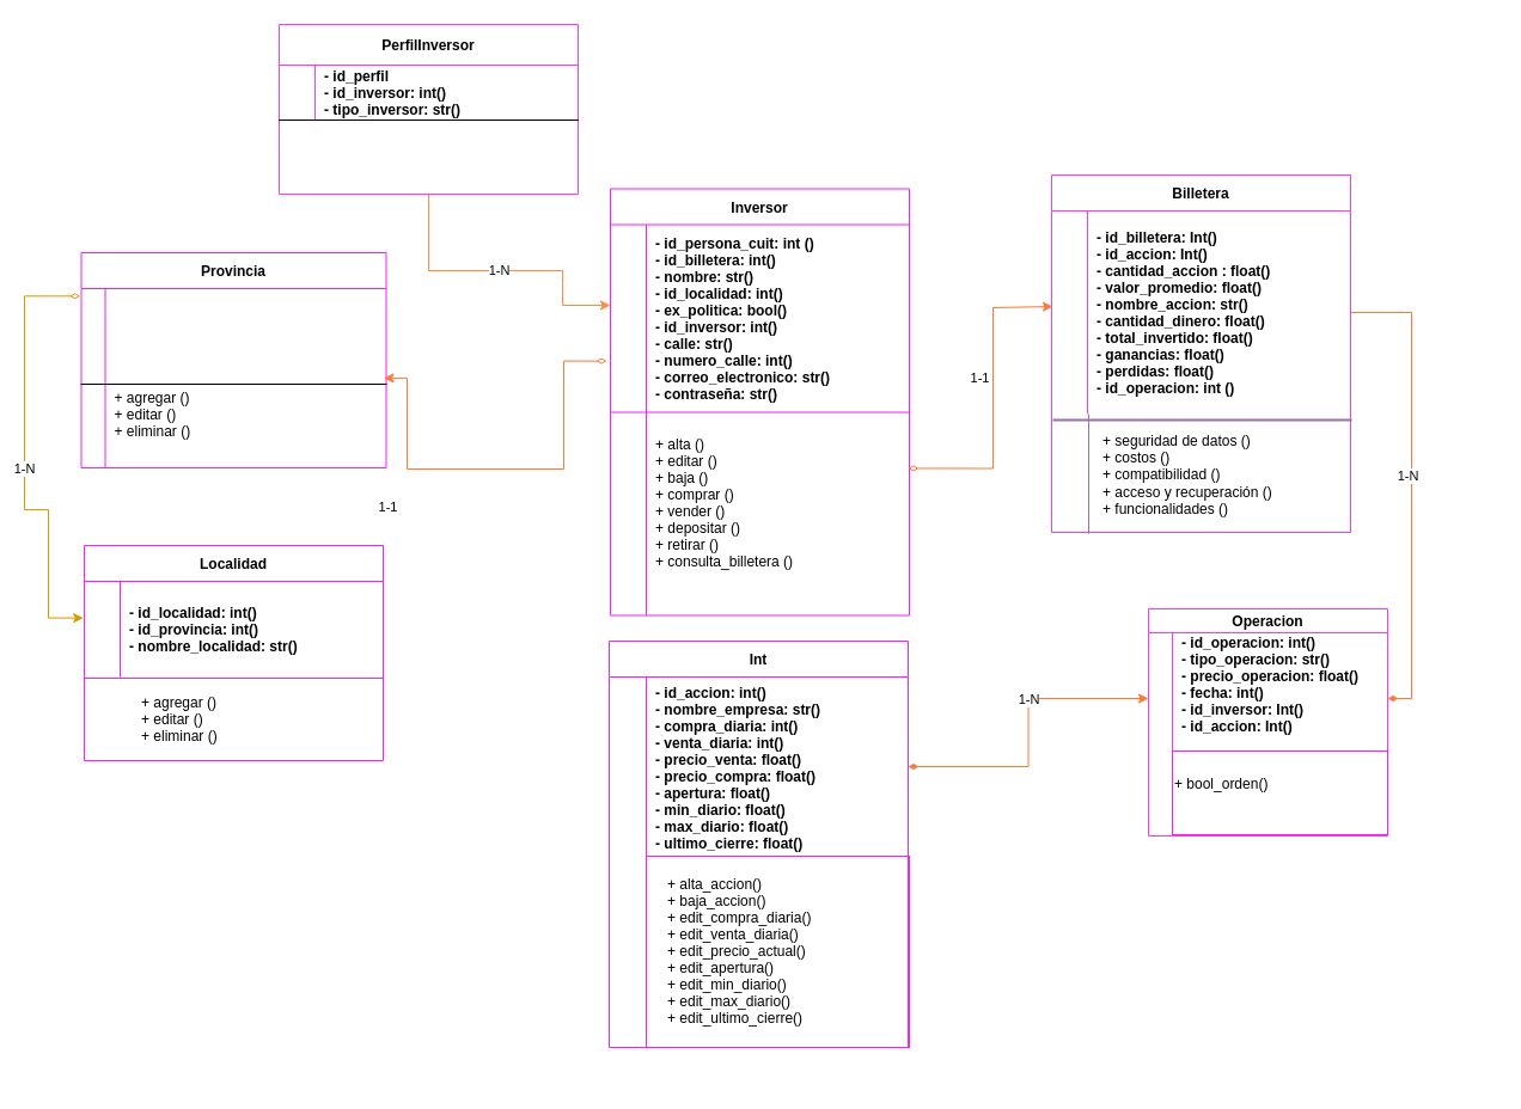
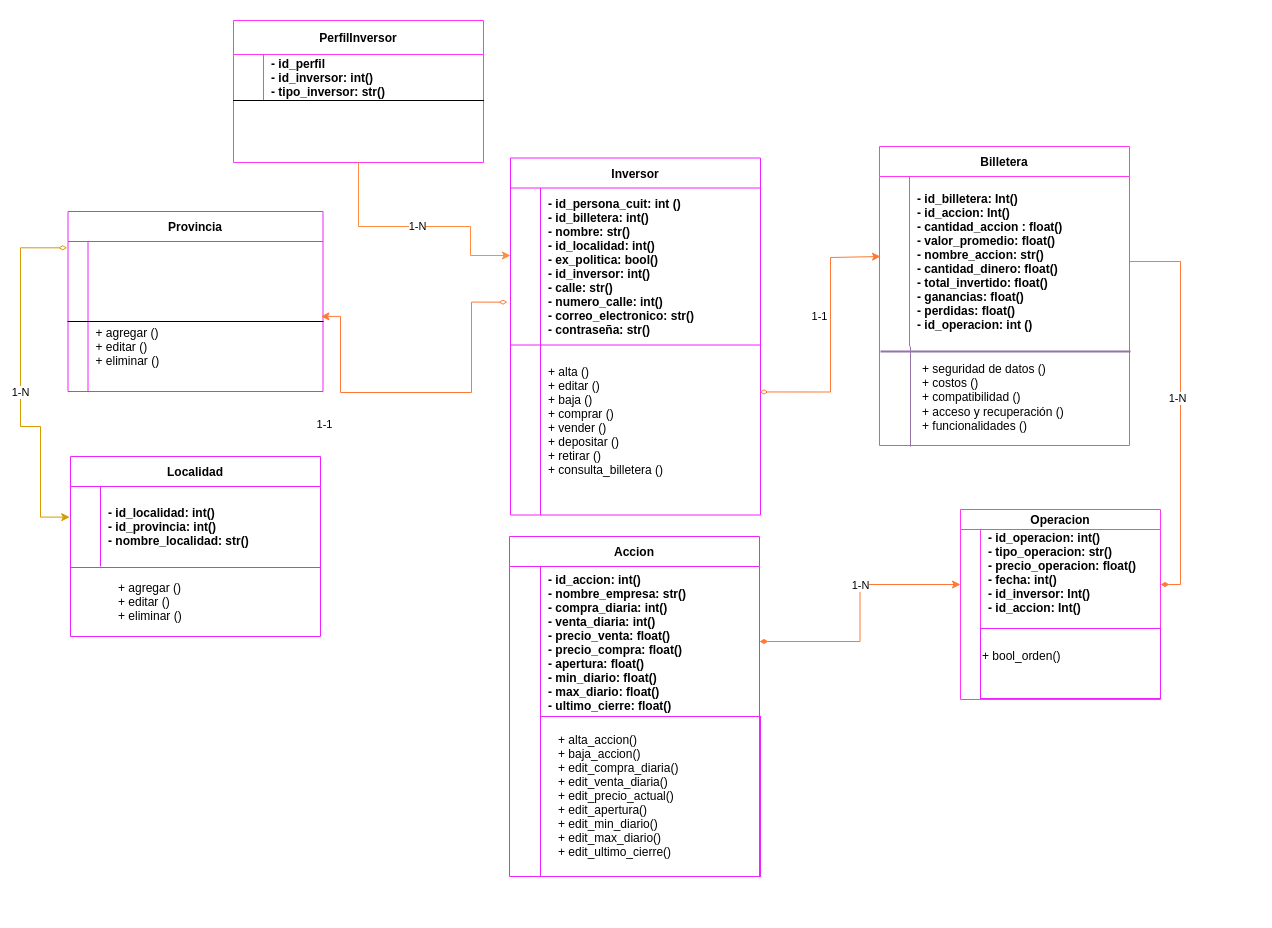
  <mxCell id="0" />
  <mxCell id="1" parent="0" />
  <mxCell id="2" value="Inversor" style="shape=table;startSize=30;container=1;collapsible=1;childLayout=tableLayout;fixedRows=1;rowLines=0;fontStyle=1;align=center;resizeLast=1;strokeColor=#F021FF;" vertex="1" parent="1"><mxGeometry x="510" y="157.5" width="250" height="357" as="geometry"><mxRectangle y="-380" width="80" height="30" as="alternateBounds" /></mxGeometry></mxCell>
  <mxCell id="3" value="" style="shape=partialRectangle;collapsible=0;dropTarget=0;pointerEvents=0;fillColor=none;points=[[0,0.5],[1,0.5]];portConstraint=eastwest;top=0;left=0;right=0;bottom=1;strokeColor=#F021FF;" vertex="1" parent="2"><mxGeometry y="30" width="250" height="157" as="geometry" /></mxCell>
  <mxCell id="4" value="" style="shape=partialRectangle;overflow=hidden;connectable=0;fillColor=none;top=0;left=0;bottom=0;right=0;fontStyle=1;" vertex="1" parent="3"><mxGeometry width="30" height="157" as="geometry"><mxRectangle width="30" height="157" as="alternateBounds" /></mxGeometry></mxCell>
  <mxCell id="5" value="- id_persona_cuit: int ()&#10;- id_billetera: int()&#10;- nombre: str()&#10;- id_localidad: int() &#10;- ex_politica: bool()&#10;- id_inversor: int()&#10;- calle: str()&#10;- numero_calle: int()&#10;- correo_electronico: str()&#10;- contraseña: str()" style="shape=partialRectangle;overflow=hidden;connectable=0;fillColor=none;top=0;left=0;bottom=0;right=0;align=left;spacingLeft=6;fontStyle=1;" vertex="1" parent="3"><mxGeometry x="30" width="220" height="157" as="geometry"><mxRectangle width="220" height="157" as="alternateBounds" /></mxGeometry></mxCell>
  <mxCell id="6" value="" style="shape=partialRectangle;collapsible=0;dropTarget=0;pointerEvents=0;fillColor=none;points=[[0,0.5],[1,0.5]];portConstraint=eastwest;top=0;left=0;right=0;bottom=0;" vertex="1" parent="2"><mxGeometry y="187" width="250" height="150" as="geometry" /></mxCell>
  <mxCell id="7" value="" style="shape=partialRectangle;overflow=hidden;connectable=0;fillColor=none;top=0;left=0;bottom=0;right=0;" vertex="1" parent="6"><mxGeometry width="30" height="150" as="geometry"><mxRectangle width="30" height="150" as="alternateBounds" /></mxGeometry></mxCell>
  <mxCell id="8" value="+ alta ()&#10;+ editar ()&#10;+ baja ()&#10;+ comprar ()&#10;+ vender ()&#10;+ depositar ()&#10;+ retirar ()&#10;+ consulta_billetera ()" style="shape=partialRectangle;overflow=hidden;connectable=0;fillColor=none;top=0;left=0;bottom=0;right=0;align=left;spacingLeft=6;" vertex="1" parent="6"><mxGeometry x="30" width="220" height="150" as="geometry"><mxRectangle width="220" height="150" as="alternateBounds" /></mxGeometry></mxCell>
  <mxCell id="9" style="shape=partialRectangle;collapsible=0;dropTarget=0;pointerEvents=0;fillColor=none;points=[[0,0.5],[1,0.5]];portConstraint=eastwest;top=0;left=0;right=0;bottom=0;" vertex="1" parent="2"><mxGeometry y="337" width="250" height="20" as="geometry" /></mxCell>
  <mxCell id="10" style="shape=partialRectangle;overflow=hidden;connectable=0;fillColor=none;top=0;left=0;bottom=0;right=0;" vertex="1" parent="9"><mxGeometry width="30" height="20" as="geometry"><mxRectangle width="30" height="20" as="alternateBounds" /></mxGeometry></mxCell>
  <mxCell id="11" value="&#10;" style="shape=partialRectangle;overflow=hidden;connectable=0;fillColor=none;top=0;left=0;bottom=0;right=0;align=left;spacingLeft=6;" vertex="1" parent="9"><mxGeometry x="30" width="220" height="20" as="geometry"><mxRectangle width="220" height="20" as="alternateBounds" /></mxGeometry></mxCell>
  <mxCell id="12" value="Provincia" style="shape=table;startSize=30;container=1;collapsible=1;childLayout=tableLayout;fixedRows=1;rowLines=0;fontStyle=1;align=center;resizeLast=1;strokeColor=#F021FF;" vertex="1" parent="1"><mxGeometry x="67.5" y="211" width="255" height="180" as="geometry"><mxRectangle x="-290" y="-230" width="90" height="40" as="alternateBounds" /></mxGeometry></mxCell>
  <mxCell id="13" value="" style="shape=partialRectangle;collapsible=0;dropTarget=0;pointerEvents=0;fillColor=none;points=[[0,0.5],[1,0.5]];portConstraint=eastwest;top=0;left=0;right=0;bottom=1;" vertex="1" parent="12"><mxGeometry y="30" width="255" height="80" as="geometry" /></mxCell>
  <mxCell id="14" value="" style="shape=partialRectangle;overflow=hidden;connectable=0;fillColor=none;top=0;left=0;bottom=0;right=0;fontStyle=1;" vertex="1" parent="13"><mxGeometry width="20" height="80" as="geometry"><mxRectangle width="20" height="80" as="alternateBounds" /></mxGeometry></mxCell>
  <mxCell id="15" style="shape=partialRectangle;collapsible=0;dropTarget=0;pointerEvents=0;fillColor=none;points=[[0,0.5],[1,0.5]];portConstraint=eastwest;top=0;left=0;right=0;bottom=0;" vertex="1" parent="12"><mxGeometry y="110" width="255" height="50" as="geometry" /></mxCell>
  <mxCell id="16" value="" style="shape=partialRectangle;overflow=hidden;connectable=0;fillColor=none;top=0;left=0;bottom=0;right=0;" vertex="1" parent="15"><mxGeometry width="20" height="50" as="geometry"><mxRectangle width="20" height="50" as="alternateBounds" /></mxGeometry></mxCell>
  <mxCell id="17" value="+ agregar ()&#10;+ editar ()&#10;+ eliminar ()" style="shape=partialRectangle;overflow=hidden;connectable=0;fillColor=none;top=0;left=0;bottom=0;right=0;align=left;spacingLeft=6;" vertex="1" parent="15"><mxGeometry x="20" width="235" height="50" as="geometry"><mxRectangle width="235" height="50" as="alternateBounds" /></mxGeometry></mxCell>
  <mxCell id="18" style="shape=partialRectangle;collapsible=0;dropTarget=0;pointerEvents=0;fillColor=none;points=[[0,0.5],[1,0.5]];portConstraint=eastwest;top=0;left=0;right=0;bottom=0;" vertex="1" parent="12"><mxGeometry y="160" width="255" height="20" as="geometry" /></mxCell>
  <mxCell id="19" value="" style="shape=partialRectangle;overflow=hidden;connectable=0;fillColor=none;top=0;left=0;bottom=0;right=0;" vertex="1" parent="18"><mxGeometry width="20" height="20" as="geometry"><mxRectangle width="20" height="20" as="alternateBounds" /></mxGeometry></mxCell>
  <mxCell id="20" value="" style="shape=partialRectangle;overflow=hidden;connectable=0;fillColor=none;top=0;left=0;bottom=0;right=0;align=left;spacingLeft=6;" vertex="1" parent="18"><mxGeometry x="20" width="235" height="20" as="geometry"><mxRectangle width="235" height="20" as="alternateBounds" /></mxGeometry></mxCell>
  <mxCell id="21" value="Billetera" style="shape=table;startSize=30;container=1;collapsible=1;childLayout=tableLayout;fixedRows=1;rowLines=0;fontStyle=1;align=center;resizeLast=1;strokeColor=#FF36F2;fontColor=default;" vertex="1" parent="1"><mxGeometry x="879" y="146" width="250" height="299.0" as="geometry"><mxRectangle x="320" y="-210" width="80" height="30" as="alternateBounds" /></mxGeometry></mxCell>
  <mxCell id="22" value="" style="shape=partialRectangle;collapsible=0;dropTarget=0;pointerEvents=0;fillColor=none;points=[[0,0.5],[1,0.5]];portConstraint=eastwest;top=0;left=0;right=0;bottom=0;" vertex="1" parent="21"><mxGeometry y="30" width="250" height="170" as="geometry" /></mxCell>
  <mxCell id="23" value="" style="shape=partialRectangle;overflow=hidden;connectable=0;fillColor=none;top=0;left=0;bottom=0;right=0;" vertex="1" parent="22"><mxGeometry width="30" height="170" as="geometry"><mxRectangle width="30" height="170" as="alternateBounds" /></mxGeometry></mxCell>
  <mxCell id="24" value="- id_billetera: Int()  &#10;- id_accion: Int() &#10;- cantidad_accion : float() &#10;- valor_promedio: float()&#10;- nombre_accion: str() &#10;- cantidad_dinero: float() &#10;- total_invertido: float() &#10;- ganancias: float() &#10;- perdidas: float() &#10;- id_operacion: int ()" style="shape=partialRectangle;overflow=hidden;connectable=0;fillColor=none;top=0;left=0;bottom=0;right=0;align=left;spacingLeft=6;fontStyle=1" vertex="1" parent="22"><mxGeometry x="30" width="220" height="170" as="geometry"><mxRectangle width="220" height="170" as="alternateBounds" /></mxGeometry></mxCell>
  <mxCell id="25" value="" style="group;fillColor=none;" connectable="0" vertex="1" parent="1"><mxGeometry x="510" width="259" height="370" as="geometry" y="536" /></mxCell>
- <mxCell id="26" value="Int" style="shape=table;startSize=30;container=1;collapsible=1;childLayout=tableLayout;fixedRows=1;rowLines=0;fontStyle=1;align=center;resizeLast=1;strokeColor=#F021FF;" vertex="1" parent="25"><mxGeometry x="-1" width="250" height="340" as="geometry"><mxRectangle x="-1" width="80" height="30" as="alternateBounds" /></mxGeometry></mxCell>
+ <mxCell id="26" value="Accion" style="shape=table;startSize=30;container=1;collapsible=1;childLayout=tableLayout;fixedRows=1;rowLines=0;fontStyle=1;align=center;resizeLast=1;strokeColor=#F021FF;" vertex="1" parent="25"><mxGeometry x="-1" width="250" height="340" as="geometry"><mxRectangle x="-1" width="80" height="30" as="alternateBounds" /></mxGeometry></mxCell>
  <mxCell id="27" value="" style="shape=partialRectangle;collapsible=0;dropTarget=0;pointerEvents=0;fillColor=none;points=[[0,0.5],[1,0.5]];portConstraint=eastwest;top=0;left=0;right=0;bottom=0;" vertex="1" parent="26"><mxGeometry y="30" width="250" height="150" as="geometry" /></mxCell>
  <mxCell id="28" value="" style="shape=partialRectangle;overflow=hidden;connectable=0;fillColor=none;top=0;left=0;bottom=0;right=0;" vertex="1" parent="27"><mxGeometry width="31" height="150" as="geometry"><mxRectangle width="31" height="150" as="alternateBounds" /></mxGeometry></mxCell>
  <mxCell id="29" value="- id_accion: int()   &#10;- nombre_empresa: str() &#10;- compra_diaria: int() &#10;- venta_diaria: int() &#10;- precio_venta: float()&#10;- precio_compra: float() &#10;- apertura: float() &#10;- min_diario: float() &#10;- max_diario: float() &#10;- ultimo_cierre: float()" style="shape=partialRectangle;overflow=hidden;connectable=0;fillColor=none;top=0;left=0;bottom=0;right=0;align=left;spacingLeft=6;verticalAlign=top;fontStyle=1" vertex="1" parent="27"><mxGeometry x="31" width="219" height="150" as="geometry"><mxRectangle width="219" height="150" as="alternateBounds" /></mxGeometry></mxCell>
  <mxCell id="30" value="" style="rounded=0;whiteSpace=wrap;html=1;fillColor=none;strokeColor=#F021FF;align=left;" vertex="1" parent="25"><mxGeometry x="30" y="180" width="220" height="160" as="geometry" /></mxCell>
  <mxCell id="31" value="+ alta_accion()&#10;+ baja_accion()&#10;+ edit_compra_diaria()&#10;+ edit_venta_diaria()&#10;+ edit_precio_actual()&#10;+ edit_apertura()&#10;+ edit_min_diario()&#10;+ edit_max_diario()&#10;+ edit_ultimo_cierre()&#10;" style="shape=partialRectangle;overflow=hidden;connectable=0;fillColor=none;top=0;left=0;bottom=0;right=0;align=left;spacingLeft=6;verticalAlign=top;" vertex="1" parent="25"><mxGeometry x="40" y="190" width="219" height="160" as="geometry"><mxRectangle width="219" height="150" as="alternateBounds" /></mxGeometry></mxCell>
  <mxCell id="32" style="edgeStyle=orthogonalEdgeStyle;rounded=0;orthogonalLoop=1;jettySize=auto;html=1;strokeColor=#FF7936;startArrow=diamondThin;startFill=0;exitX=0.996;exitY=0.313;exitDx=0;exitDy=0;exitPerimeter=0;targetPerimeterSpacing=1;sourcePerimeterSpacing=2;strokeWidth=1;" edge="1" parent="1" source="6"><mxGeometry relative="1" as="geometry"><mxPoint x="880" y="256" as="targetPoint" /><Array as="points"><mxPoint x="830" y="392" /><mxPoint x="830" y="257" /></Array><mxPoint x="770" y="396" as="sourcePoint" /></mxGeometry></mxCell>
  <mxCell id="33" value="1-1" style="edgeLabel;html=1;align=center;verticalAlign=middle;resizable=0;points=[];rotation=0;" connectable="0" vertex="1" parent="32"><mxGeometry x="0.632" y="3" relative="1" as="geometry"><mxPoint x="-14" y="62" as="offset" /></mxGeometry></mxCell>
  <mxCell id="34" style="edgeStyle=orthogonalEdgeStyle;rounded=0;orthogonalLoop=1;jettySize=auto;html=1;exitX=1;exitY=0.5;exitDx=0;exitDy=0;entryX=0;entryY=0.5;entryDx=0;entryDy=0;strokeColor=#FF7936;startArrow=diamondThin;startFill=1;" edge="1" parent="1" source="27" target="48"><mxGeometry relative="1" as="geometry"><mxPoint x="759" y="701" as="sourcePoint" /></mxGeometry></mxCell>
  <mxCell id="35" value="1-N" style="edgeLabel;html=1;align=center;verticalAlign=middle;resizable=0;points=[];" connectable="0" vertex="1" parent="34"><mxGeometry x="0.225" y="1" relative="1" as="geometry"><mxPoint x="-1" y="1" as="offset" /></mxGeometry></mxCell>
  <mxCell id="36" style="edgeStyle=orthogonalEdgeStyle;rounded=0;orthogonalLoop=1;jettySize=auto;html=1;exitX=1;exitY=0.5;exitDx=0;exitDy=0;entryX=1;entryY=0.5;entryDx=0;entryDy=0;strokeColor=#FF7936;endArrow=none;endFill=0;startArrow=diamondThin;startFill=1;" edge="1" parent="1" source="48" target="22"><mxGeometry relative="1" as="geometry"><mxPoint x="1240" y="751" as="sourcePoint" /></mxGeometry></mxCell>
  <mxCell id="37" value="1-N" style="edgeLabel;html=1;align=center;verticalAlign=middle;resizable=0;points=[];" connectable="0" vertex="1" parent="36"><mxGeometry x="0.051" y="2" relative="1" as="geometry"><mxPoint x="-2" as="offset" /></mxGeometry></mxCell>
  <mxCell id="38" value="PerfilInversor" style="shape=table;startSize=34;container=1;collapsible=1;childLayout=tableLayout;fixedRows=1;rowLines=0;fontStyle=1;align=center;resizeLast=1;strokeColor=#FF36F2;" vertex="1" parent="1"><mxGeometry x="233" y="20" width="250" height="142" as="geometry"><mxRectangle x="320" y="-380" width="80" height="34" as="alternateBounds" /></mxGeometry></mxCell>
  <mxCell id="39" value="" style="shape=partialRectangle;collapsible=0;dropTarget=0;pointerEvents=0;fillColor=none;points=[[0,0.5],[1,0.5]];portConstraint=eastwest;top=0;left=0;right=0;bottom=1;" vertex="1" parent="38"><mxGeometry y="34" width="250" height="46" as="geometry" /></mxCell>
  <mxCell id="40" value="" style="shape=partialRectangle;overflow=hidden;connectable=0;fillColor=none;top=0;left=0;bottom=0;right=0;fontStyle=1;" vertex="1" parent="39"><mxGeometry width="30" height="46" as="geometry"><mxRectangle width="30" height="46" as="alternateBounds" /></mxGeometry></mxCell>
  <mxCell id="41" value="- id_perfil&#10;- id_inversor: int() &#10;- tipo_inversor: str()" style="shape=partialRectangle;overflow=hidden;connectable=0;fillColor=none;top=0;left=0;bottom=0;right=0;align=left;spacingLeft=6;fontStyle=1;" vertex="1" parent="39"><mxGeometry x="30" width="220" height="46" as="geometry"><mxRectangle width="220" height="46" as="alternateBounds" /></mxGeometry></mxCell>
  <mxCell id="42" value="" style="shape=partialRectangle;collapsible=0;dropTarget=0;pointerEvents=0;fillColor=none;points=[[0,0.5],[1,0.5]];portConstraint=eastwest;top=0;left=0;right=0;bottom=0;" vertex="1" parent="38"><mxGeometry y="80" width="250" height="56" as="geometry" /></mxCell>
  <mxCell id="43" value="" style="shape=partialRectangle;overflow=hidden;connectable=0;fillColor=none;top=0;left=0;bottom=0;right=0;" vertex="1" parent="42"><mxGeometry width="30" height="56" as="geometry"><mxRectangle width="30" height="56" as="alternateBounds" /></mxGeometry></mxCell>
  <mxCell id="44" value="1-N" style="edgeStyle=orthogonalEdgeStyle;rounded=0;orthogonalLoop=1;jettySize=auto;html=1;strokeColor=#FF8C40;" edge="1" parent="1" source="38"><mxGeometry relative="1" as="geometry"><Array as="points"><mxPoint x="358" y="226" /><mxPoint x="470" y="226" /><mxPoint x="470" y="255" /><mxPoint x="510" y="255" /></Array><mxPoint x="510" y="255" as="targetPoint" /></mxGeometry></mxCell>
  <mxCell id="45" value="" style="group" vertex="1" connectable="0" parent="1"><mxGeometry x="960" y="506" width="290" height="370" as="geometry" /></mxCell>
  <mxCell id="46" value="" style="group" vertex="1" connectable="0" parent="45"><mxGeometry y="2" width="290" height="370" as="geometry" /></mxCell>
  <mxCell id="47" value="Operacion" style="shape=table;startSize=20;container=1;collapsible=1;childLayout=tableLayout;fixedRows=1;rowLines=0;fontStyle=1;align=center;resizeLast=1;strokeColor=#FF36F2;" vertex="1" parent="46"><mxGeometry y="1" width="200" height="190" as="geometry"><mxRectangle width="110" height="30" as="alternateBounds" /></mxGeometry></mxCell>
  <mxCell id="48" value="" style="shape=partialRectangle;collapsible=0;dropTarget=0;pointerEvents=0;fillColor=none;points=[[0,0.5],[1,0.5]];portConstraint=eastwest;top=0;left=0;right=0;bottom=0;" vertex="1" parent="47"><mxGeometry y="20" width="200" height="110" as="geometry" /></mxCell>
  <mxCell id="49" value="" style="shape=partialRectangle;overflow=hidden;connectable=0;fillColor=none;top=0;left=0;bottom=0;right=0;" vertex="1" parent="48"><mxGeometry width="20" height="110" as="geometry"><mxRectangle width="20" height="110" as="alternateBounds" /></mxGeometry></mxCell>
  <mxCell id="50" value="- id_operacion: int() &#10;- tipo_operacion: str() &#10;- precio_operacion: float() &#10;- fecha: int() &#10;- id_inversor: Int() &#10;- id_accion: Int()&#10;&#10;" style="shape=partialRectangle;overflow=hidden;connectable=0;fillColor=none;top=0;left=0;bottom=0;right=0;align=left;spacingLeft=6;fontStyle=1" vertex="1" parent="48"><mxGeometry x="20" width="180" height="110" as="geometry"><mxRectangle width="180" height="110" as="alternateBounds" /></mxGeometry></mxCell>
  <mxCell id="51" value="&lt;div&gt;&lt;br&gt;&lt;/div&gt;&lt;div&gt;&lt;br&gt;&lt;/div&gt;&lt;div&gt;&lt;br&gt;&lt;/div&gt;&lt;div&gt;+ bool_orden()&lt;/div&gt;&lt;div&gt;&lt;br&gt;&lt;/div&gt;&lt;div&gt;&lt;br&gt;&lt;/div&gt;&lt;div&gt;&lt;br&gt;&lt;/div&gt;&lt;div&gt;&lt;br&gt;&lt;/div&gt;" style="rounded=0;whiteSpace=wrap;html=1;fillColor=none;align=left;strokeColor=#F021FF;" vertex="1" parent="46"><mxGeometry x="20" y="120" width="180" height="70" as="geometry" /></mxCell>
  <mxCell id="52" value="" style="line;strokeWidth=2;html=1;fillColor=#e1d5e7;strokeColor=#9673a6;" vertex="1" parent="1"><mxGeometry x="880" y="346" width="250" height="10" as="geometry" /></mxCell>
  <mxCell id="53" value="" style="group" connectable="0" vertex="1" parent="1"><mxGeometry x="70" y="456" width="250" height="180" as="geometry" /></mxCell>
  <mxCell id="54" value="Localidad" style="shape=table;startSize=30;container=1;collapsible=1;childLayout=tableLayout;fixedRows=1;rowLines=0;fontStyle=1;align=center;resizeLast=1;strokeColor=#F021FF;" vertex="1" parent="53"><mxGeometry width="250" height="180" as="geometry"><mxRectangle x="-290" width="90" height="34" as="alternateBounds" /></mxGeometry></mxCell>
  <mxCell id="55" value="" style="shape=partialRectangle;collapsible=0;dropTarget=0;pointerEvents=0;fillColor=none;points=[[0,0.5],[1,0.5]];portConstraint=eastwest;top=0;left=0;right=0;bottom=0;" vertex="1" parent="54"><mxGeometry y="30" width="250" height="80" as="geometry" /></mxCell>
  <mxCell id="56" value="" style="shape=partialRectangle;overflow=hidden;connectable=0;fillColor=none;top=0;left=0;bottom=0;right=0;" vertex="1" parent="55"><mxGeometry width="30" height="80" as="geometry"><mxRectangle width="30" height="80" as="alternateBounds" /></mxGeometry></mxCell>
  <mxCell id="57" value="- id_localidad: int() &#10;- id_provincia: int()&#10;- nombre_localidad: str()" style="shape=partialRectangle;overflow=hidden;connectable=0;fillColor=none;top=0;left=0;bottom=0;right=0;align=left;spacingLeft=6;fontStyle=1" vertex="1" parent="55"><mxGeometry x="30" width="220" height="80" as="geometry"><mxRectangle width="220" height="80" as="alternateBounds" /></mxGeometry></mxCell>
  <mxCell id="58" value="+ agregar ()&#10;+ editar ()&#10;+ eliminar ()" style="shape=partialRectangle;overflow=hidden;connectable=0;fillColor=none;top=0;left=0;bottom=0;right=0;align=left;spacingLeft=6;strokeColor=#F021FF;" vertex="1" parent="53"><mxGeometry x="40" y="120" width="140" height="50" as="geometry"><mxRectangle width="230" height="50" as="alternateBounds" /></mxGeometry></mxCell>
  <mxCell id="59" value="" style="endArrow=none;html=1;rounded=0;strokeColor=#F021FF;" edge="1" parent="53"><mxGeometry width="50" height="50" relative="1" as="geometry"><mxPoint y="111" as="sourcePoint" /><mxPoint x="250" y="111" as="targetPoint" /></mxGeometry></mxCell>
  <mxCell id="60" value="&lt;font&gt;+ seguridad de datos ()&lt;/font&gt;&lt;div&gt;+ costos ()&lt;/div&gt;&lt;div&gt;+ compatibilidad ()&lt;/div&gt;&lt;div&gt;+ acceso y recuperación ()&lt;/div&gt;&lt;div&gt;&lt;font&gt;+ funcionalidades&amp;nbsp;&lt;/font&gt;&lt;span style=&quot;background-color: initial;&quot;&gt;()&lt;/span&gt;&lt;/div&gt;" style="text;html=1;align=left;verticalAlign=middle;resizable=0;points=[];autosize=1;strokeColor=none;fillColor=none;" vertex="1" parent="1"><mxGeometry x="920" y="352" width="170" height="90" as="geometry" /></mxCell>
  <mxCell id="61" style="edgeStyle=orthogonalEdgeStyle;rounded=0;orthogonalLoop=1;jettySize=auto;html=1;entryX=-0.003;entryY=0.383;entryDx=0;entryDy=0;entryPerimeter=0;fillColor=#ffe6cc;strokeColor=#d79b00;startArrow=diamondThin;startFill=0;exitX=-0.003;exitY=0.079;exitDx=0;exitDy=0;exitPerimeter=0;" edge="1" parent="1" source="13" target="55"><mxGeometry relative="1" as="geometry"><Array as="points"><mxPoint x="20" y="247" /><mxPoint x="20" y="426" /><mxPoint x="40" y="426" /><mxPoint x="40" y="517" /></Array><mxPoint x="0" y="276" as="sourcePoint" /></mxGeometry></mxCell>
  <mxCell id="62" value="&lt;span style=&quot;color: rgba(0, 0, 0, 0); font-family: monospace; font-size: 0px; text-align: start; background-color: rgb(251, 251, 251);&quot;&gt;%3CmxGraphModel%3E%3Croot%3E%3CmxCell%20id%3D%220%22%2F%3E%3CmxCell%20id%3D%221%22%20parent%3D%220%22%2F%3E%3CmxCell%20id%3D%222%22%20value%3D%221-1%22%20style%3D%22edgeLabel%3Bhtml%3D1%3Balign%3Dcenter%3BverticalAlign%3Dmiddle%3Bresizable%3D0%3Bpoints%3D%5B%5D%3B%22%20vertex%3D%221%22%20connectable%3D%220%22%20parent%3D%221%22%3E%3CmxGeometry%20x%3D%22-103%22%20y%3D%22-229.5%22%20as%3D%22geometry%22%2F%3E%3C%2FmxCell%3E%3C%2Froot%3E%3C%2FmxGraphModel%3E1&lt;/span&gt;" style="edgeLabel;html=1;align=center;verticalAlign=middle;resizable=0;points=[];" connectable="0" vertex="1" parent="61"><mxGeometry x="0.073" y="-1" relative="1" as="geometry"><mxPoint as="offset" /></mxGeometry></mxCell>
  <mxCell id="63" value="1-N" style="edgeLabel;html=1;align=center;verticalAlign=middle;resizable=0;points=[];" connectable="0" vertex="1" parent="61"><mxGeometry x="0.048" y="-1" relative="1" as="geometry"><mxPoint as="offset" /></mxGeometry></mxCell>
  <mxCell id="64" value="" style="endArrow=none;html=1;rounded=0;fillColor=#e1d5e7;strokeColor=#9673a6;" edge="1" parent="1"><mxGeometry width="50" height="50" relative="1" as="geometry"><mxPoint x="910" y="446" as="sourcePoint" /><mxPoint x="910" y="346" as="targetPoint" /></mxGeometry></mxCell>
  <mxCell id="65" style="edgeStyle=orthogonalEdgeStyle;rounded=0;orthogonalLoop=1;jettySize=auto;html=1;strokeColor=#FF7936;startArrow=diamondThin;startFill=0;targetPerimeterSpacing=1;sourcePerimeterSpacing=2;strokeWidth=1;entryX=0.992;entryY=-0.102;entryDx=0;entryDy=0;entryPerimeter=0;exitX=-0.012;exitY=0.727;exitDx=0;exitDy=0;exitPerimeter=0;" edge="1" parent="1" source="3" target="15"><mxGeometry relative="1" as="geometry"><mxPoint x="340" y="316" as="targetPoint" /><Array as="points"><mxPoint x="471" y="302" /><mxPoint x="471" y="392" /><mxPoint x="340" y="392" /><mxPoint x="340" y="316" /></Array><mxPoint x="471" y="296" as="sourcePoint" /></mxGeometry></mxCell>
  <mxCell id="66" value="1-1" style="edgeLabel;html=1;align=center;verticalAlign=middle;resizable=0;points=[];rotation=0;" connectable="0" vertex="1" parent="65"><mxGeometry x="0.632" y="3" relative="1" as="geometry"><mxPoint x="-14" y="62" as="offset" /></mxGeometry></mxCell>
